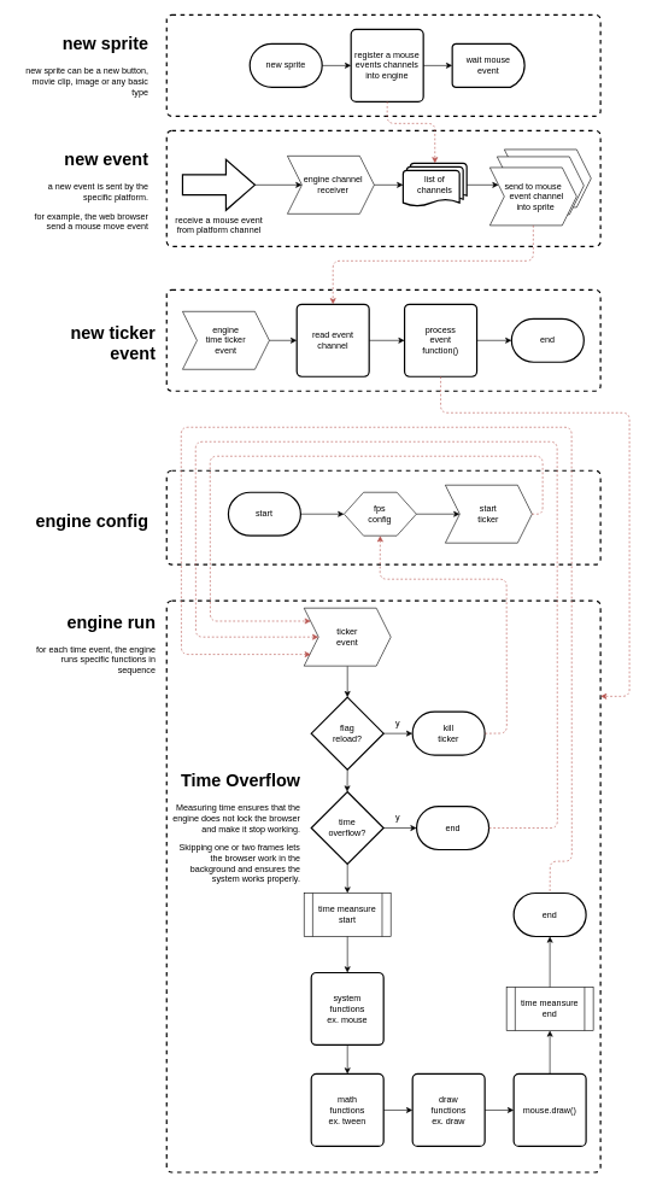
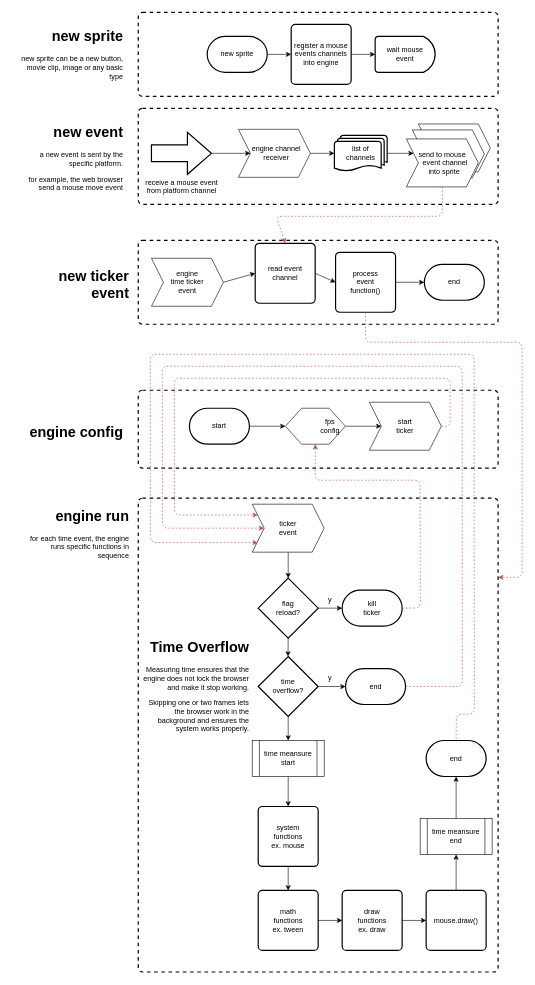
  <mxCell id="0" />
  <mxCell id="1" parent="0" />
  <mxCell id="2" value="" style="group" parent="1" vertex="1" connectable="0"><mxGeometry x="230" y="20" width="600" height="140" as="geometry" /></mxCell>
  <mxCell id="3" value="" style="rounded=1;whiteSpace=wrap;html=1;absoluteArcSize=1;arcSize=14;strokeWidth=2;dashed=1;" parent="2" vertex="1"><mxGeometry width="600" height="140" as="geometry" /></mxCell>
  <mxCell id="4" value="" style="rounded=1;whiteSpace=wrap;html=1;absoluteArcSize=1;arcSize=14;strokeWidth=2;dashed=1;" parent="1" vertex="1"><mxGeometry x="230" y="830" width="600" height="790" as="geometry" /></mxCell>
  <mxCell id="5" value="" style="group;strokeColor=none;" parent="1" vertex="1" connectable="0"><mxGeometry x="230" y="180" width="600" height="160" as="geometry" /></mxCell>
  <mxCell id="6" value="" style="rounded=1;whiteSpace=wrap;html=1;absoluteArcSize=1;arcSize=14;strokeWidth=2;dashed=1;" parent="5" vertex="1"><mxGeometry width="600" height="160" as="geometry" /></mxCell>
  <mxCell id="7" value="" style="group" parent="5" vertex="1" connectable="0"><mxGeometry x="22" y="26" width="565" height="105" as="geometry" /></mxCell>
  <mxCell id="8" value="receive a mouse event&lt;br&gt;from platform channel" style="verticalLabelPosition=bottom;verticalAlign=top;html=1;strokeWidth=2;shape=mxgraph.arrows2.arrow;dy=0.6;dx=40;notch=0;" parent="7" vertex="1"><mxGeometry y="14" width="100" height="70" as="geometry" /></mxCell>
  <mxCell id="9" value="&amp;nbsp; engine channel&lt;br&gt;&amp;nbsp; receiver" style="shape=step;perimeter=stepPerimeter;whiteSpace=wrap;html=1;fixedSize=1;" parent="7" vertex="1"><mxGeometry x="145" y="9" width="120" height="80" as="geometry" /></mxCell>
  <mxCell id="10" value="list of&lt;br&gt;channels" style="strokeWidth=2;html=1;shape=mxgraph.flowchart.multi-document;whiteSpace=wrap;" parent="7" vertex="1"><mxGeometry x="305" y="19" width="88" height="60" as="geometry" /></mxCell>
  <mxCell id="11" value="" style="group" parent="7" vertex="1" connectable="0"><mxGeometry x="425" width="140" height="105" as="geometry" /></mxCell>
  <mxCell id="12" value="" style="shape=step;perimeter=stepPerimeter;whiteSpace=wrap;html=1;fixedSize=1;" parent="11" vertex="1"><mxGeometry x="20" width="120" height="80" as="geometry" /></mxCell>
  <mxCell id="13" value="" style="shape=step;perimeter=stepPerimeter;whiteSpace=wrap;html=1;fixedSize=1;" parent="11" vertex="1"><mxGeometry x="10" y="10" width="120" height="80" as="geometry" /></mxCell>
  <mxCell id="14" value="send to mouse&lt;br&gt;&amp;nbsp; &amp;nbsp;event channel&lt;br&gt;&amp;nbsp; into sprite" style="shape=step;perimeter=stepPerimeter;whiteSpace=wrap;html=1;fixedSize=1;" parent="11" vertex="1"><mxGeometry y="25" width="120" height="80" as="geometry" /></mxCell>
  <mxCell id="15" value="" style="endArrow=classic;html=1;entryX=0;entryY=0.5;entryDx=0;entryDy=0;exitX=1;exitY=0.5;exitDx=0;exitDy=0;exitPerimeter=0;" parent="7" source="8" target="9" edge="1"><mxGeometry width="50" height="50" relative="1" as="geometry"><mxPoint x="-195" y="184" as="sourcePoint" /><mxPoint x="-145" y="134" as="targetPoint" /></mxGeometry></mxCell>
  <mxCell id="16" value="" style="endArrow=classic;html=1;entryX=0;entryY=0.5;entryDx=0;entryDy=0;entryPerimeter=0;exitX=1;exitY=0.5;exitDx=0;exitDy=0;" parent="7" source="9" target="10" edge="1"><mxGeometry width="50" height="50" relative="1" as="geometry"><mxPoint x="-195" y="184" as="sourcePoint" /><mxPoint x="-145" y="134" as="targetPoint" /></mxGeometry></mxCell>
  <mxCell id="17" value="" style="endArrow=classic;html=1;entryX=0;entryY=0.25;entryDx=0;entryDy=0;exitX=1;exitY=0.5;exitDx=0;exitDy=0;exitPerimeter=0;" parent="7" source="10" target="14" edge="1"><mxGeometry width="50" height="50" relative="1" as="geometry"><mxPoint x="-195" y="184" as="sourcePoint" /><mxPoint x="-145" y="134" as="targetPoint" /></mxGeometry></mxCell>
  <mxCell id="18" value="" style="group" parent="1" vertex="1" connectable="0"><mxGeometry x="230" y="400" width="600" height="140" as="geometry" /></mxCell>
  <mxCell id="19" value="" style="rounded=1;whiteSpace=wrap;html=1;absoluteArcSize=1;arcSize=14;strokeWidth=2;dashed=1;" parent="18" vertex="1"><mxGeometry width="600" height="140" as="geometry" /></mxCell>
  <mxCell id="20" value="engine&lt;br&gt;time ticker&lt;br&gt;event" style="shape=step;perimeter=stepPerimeter;whiteSpace=wrap;html=1;fixedSize=1;" parent="18" vertex="1"><mxGeometry x="22" y="30" width="120" height="80" as="geometry" /></mxCell>
- <mxCell id="21" value="read event channel" style="rounded=1;whiteSpace=wrap;html=1;absoluteArcSize=1;arcSize=14;strokeWidth=2;" parent="18" vertex="1"><mxGeometry x="180" y="20" width="100" height="100" as="geometry" /></mxCell>
+ <mxCell id="21" value="read event channel" style="rounded=1;whiteSpace=wrap;html=1;absoluteArcSize=1;arcSize=14;strokeWidth=2;" parent="18" vertex="1"><mxGeometry x="195" y="5" width="100" height="100" as="geometry" /></mxCell>
  <mxCell id="22" value="&lt;div&gt;process&lt;/div&gt;event&lt;br&gt;function()" style="rounded=1;whiteSpace=wrap;html=1;absoluteArcSize=1;arcSize=14;strokeWidth=2;" parent="18" vertex="1"><mxGeometry x="329" y="20" width="100" height="100" as="geometry" /></mxCell>
  <mxCell id="23" value="end" style="strokeWidth=2;html=1;shape=mxgraph.flowchart.terminator;whiteSpace=wrap;" parent="18" vertex="1"><mxGeometry x="477" y="40" width="100" height="60" as="geometry" /></mxCell>
  <mxCell id="24" value="" style="endArrow=classic;html=1;entryX=0;entryY=0.5;entryDx=0;entryDy=0;exitX=1;exitY=0.5;exitDx=0;exitDy=0;" parent="18" source="20" target="21" edge="1"><mxGeometry width="50" height="50" relative="1" as="geometry"><mxPoint x="-173" y="190" as="sourcePoint" /><mxPoint x="-123" y="140" as="targetPoint" /></mxGeometry></mxCell>
  <mxCell id="25" value="" style="endArrow=classic;html=1;entryX=0;entryY=0.5;entryDx=0;entryDy=0;exitX=1;exitY=0.5;exitDx=0;exitDy=0;" parent="18" source="21" target="22" edge="1"><mxGeometry width="50" height="50" relative="1" as="geometry"><mxPoint x="-173" y="190" as="sourcePoint" /><mxPoint x="-123" y="140" as="targetPoint" /></mxGeometry></mxCell>
  <mxCell id="26" value="" style="endArrow=classic;html=1;entryX=0;entryY=0.5;entryDx=0;entryDy=0;entryPerimeter=0;exitX=1;exitY=0.5;exitDx=0;exitDy=0;" parent="18" source="22" target="23" edge="1"><mxGeometry width="50" height="50" relative="1" as="geometry"><mxPoint x="-173" y="190" as="sourcePoint" /><mxPoint x="-123" y="140" as="targetPoint" /></mxGeometry></mxCell>
  <mxCell id="27" value="new sprite" style="strokeWidth=2;html=1;shape=mxgraph.flowchart.terminator;whiteSpace=wrap;" parent="1" vertex="1"><mxGeometry x="345" y="60" width="100" height="60" as="geometry" /></mxCell>
  <mxCell id="28" value="register a mouse events channels into engine" style="rounded=1;whiteSpace=wrap;html=1;absoluteArcSize=1;arcSize=14;strokeWidth=2;" parent="1" vertex="1"><mxGeometry x="485" y="40" width="100" height="100" as="geometry" /></mxCell>
  <mxCell id="29" value="wait mouse&lt;br&gt;event" style="strokeWidth=2;html=1;shape=mxgraph.flowchart.delay;whiteSpace=wrap;" parent="1" vertex="1"><mxGeometry x="625" y="60" width="100" height="60" as="geometry" /></mxCell>
  <mxCell id="30" value="" style="endArrow=classic;html=1;entryX=0;entryY=0.5;entryDx=0;entryDy=0;exitX=1;exitY=0.5;exitDx=0;exitDy=0;exitPerimeter=0;" parent="1" source="27" target="28" edge="1"><mxGeometry width="50" height="50" relative="1" as="geometry"><mxPoint x="245" y="210" as="sourcePoint" /><mxPoint x="295" y="160" as="targetPoint" /></mxGeometry></mxCell>
  <mxCell id="31" value="" style="endArrow=classic;html=1;entryX=0;entryY=0.5;entryDx=0;entryDy=0;entryPerimeter=0;exitX=1;exitY=0.5;exitDx=0;exitDy=0;" parent="1" source="28" target="29" edge="1"><mxGeometry width="50" height="50" relative="1" as="geometry"><mxPoint x="245" y="210" as="sourcePoint" /><mxPoint x="295" y="160" as="targetPoint" /></mxGeometry></mxCell>
- <mxCell id="32" value="" style="endArrow=classic;html=1;entryX=0.5;entryY=0;entryDx=0;entryDy=0;entryPerimeter=0;exitX=0.5;exitY=1;exitDx=0;exitDy=0;dashed=1;fillColor=#f8cecc;strokeColor=#b85450;" parent="1" source="28" target="10" edge="1"><mxGeometry width="50" height="50" relative="1" as="geometry"><mxPoint x="57" y="390" as="sourcePoint" /><mxPoint x="107" y="340" as="targetPoint" /><Array as="points"><mxPoint x="535" y="170" /><mxPoint x="601" y="170" /></Array></mxGeometry></mxCell>
  <mxCell id="33" value="" style="endArrow=classic;html=1;entryX=0.5;entryY=0;entryDx=0;entryDy=0;exitX=0.5;exitY=1;exitDx=0;exitDy=0;dashed=1;fillColor=#f8cecc;strokeColor=#b85450;" parent="1" source="14" target="21" edge="1"><mxGeometry width="50" height="50" relative="1" as="geometry"><mxPoint x="57" y="550" as="sourcePoint" /><mxPoint x="107" y="500" as="targetPoint" /><Array as="points"><mxPoint x="737" y="360" /><mxPoint x="460" y="360" /></Array></mxGeometry></mxCell>
  <mxCell id="34" value="" style="group" parent="1" vertex="1" connectable="0"><mxGeometry x="230" y="640" width="600" height="944" as="geometry" /></mxCell>
  <mxCell id="35" value="" style="rounded=1;whiteSpace=wrap;html=1;absoluteArcSize=1;arcSize=14;strokeWidth=2;dashed=1;" parent="34" vertex="1"><mxGeometry y="10" width="600" height="130" as="geometry" /></mxCell>
  <mxCell id="36" value="start" style="strokeWidth=2;html=1;shape=mxgraph.flowchart.terminator;whiteSpace=wrap;" parent="34" vertex="1"><mxGeometry x="85.33" y="40" width="100" height="60" as="geometry" /></mxCell>
  <mxCell id="37" value="" style="verticalLabelPosition=bottom;verticalAlign=top;html=1;shape=hexagon;perimeter=hexagonPerimeter2;arcSize=6;size=0.27;" parent="34" vertex="1"><mxGeometry x="245.33" y="40" width="100" height="60" as="geometry" /></mxCell>
  <mxCell id="38" value="system &lt;br&gt;functions&lt;br&gt;ex. mouse" style="rounded=1;whiteSpace=wrap;html=1;absoluteArcSize=1;arcSize=14;strokeWidth=2;" parent="34" vertex="1"><mxGeometry x="200.0" y="704" width="100" height="100" as="geometry" /></mxCell>
  <mxCell id="39" value="math&lt;br&gt;functions&lt;br&gt;ex. tween" style="rounded=1;whiteSpace=wrap;html=1;absoluteArcSize=1;arcSize=14;strokeWidth=2;" parent="34" vertex="1"><mxGeometry x="200.0" y="844" width="100" height="100" as="geometry" /></mxCell>
  <mxCell id="40" value="draw&lt;br&gt;functions&lt;br&gt;ex. draw" style="rounded=1;whiteSpace=wrap;html=1;absoluteArcSize=1;arcSize=14;strokeWidth=2;" parent="34" vertex="1"><mxGeometry x="340.0" y="844" width="100" height="100" as="geometry" /></mxCell>
  <mxCell id="41" value="mouse.draw()" style="rounded=1;whiteSpace=wrap;html=1;absoluteArcSize=1;arcSize=14;strokeWidth=2;" parent="34" vertex="1"><mxGeometry x="480.0" y="844" width="100" height="100" as="geometry" /></mxCell>
  <mxCell id="42" value="" style="endArrow=none;html=1;entryX=0.5;entryY=1;entryDx=0;entryDy=0;exitX=0.5;exitY=0;exitDx=0;exitDy=0;startArrow=classic;startFill=1;" parent="34" source="39" target="38" edge="1"><mxGeometry width="50" height="50" relative="1" as="geometry"><mxPoint x="200.0" y="1014" as="sourcePoint" /><mxPoint x="250.0" y="964" as="targetPoint" /></mxGeometry></mxCell>
  <mxCell id="43" value="" style="endArrow=classic;html=1;exitX=1;exitY=0.5;exitDx=0;exitDy=0;entryX=0;entryY=0.5;entryDx=0;entryDy=0;startArrow=none;startFill=0;endFill=1;" parent="34" source="39" target="40" edge="1"><mxGeometry width="50" height="50" relative="1" as="geometry"><mxPoint x="200.0" y="1014" as="sourcePoint" /><mxPoint x="250.0" y="964" as="targetPoint" /></mxGeometry></mxCell>
  <mxCell id="44" value="" style="endArrow=none;html=1;entryX=1;entryY=0.5;entryDx=0;entryDy=0;exitX=0;exitY=0.5;exitDx=0;exitDy=0;startArrow=classic;startFill=1;" parent="34" source="41" target="40" edge="1"><mxGeometry width="50" height="50" relative="1" as="geometry"><mxPoint x="200.0" y="1014" as="sourcePoint" /><mxPoint x="250.0" y="964" as="targetPoint" /></mxGeometry></mxCell>
  <mxCell id="45" value="flag&lt;br&gt;reload?" style="strokeWidth=2;html=1;shape=mxgraph.flowchart.decision;whiteSpace=wrap;" parent="34" vertex="1"><mxGeometry x="200.0" y="323.33" width="100" height="100" as="geometry" /></mxCell>
  <mxCell id="46" value="" style="endArrow=classic;html=1;entryX=0;entryY=0.5;entryDx=0;entryDy=0;exitX=1;exitY=0.5;exitDx=0;exitDy=0;exitPerimeter=0;startArrow=none;startFill=0;endFill=1;" parent="34" source="36" target="37" edge="1"><mxGeometry width="50" height="50" relative="1" as="geometry"><mxPoint x="45.33" y="720" as="sourcePoint" /><mxPoint x="95.33" y="670" as="targetPoint" /></mxGeometry></mxCell>
  <mxCell id="47" value="time meansure&lt;br&gt;start" style="shape=process;whiteSpace=wrap;html=1;backgroundOutline=1;" parent="34" vertex="1"><mxGeometry x="190.0" y="594" width="120" height="60" as="geometry" /></mxCell>
  <mxCell id="48" value="start&lt;br&gt;ticker" style="shape=step;perimeter=stepPerimeter;whiteSpace=wrap;html=1;fixedSize=1;" parent="34" vertex="1"><mxGeometry x="385.33" y="30" width="120" height="80" as="geometry" /></mxCell>
  <mxCell id="49" value="" style="endArrow=none;html=1;entryX=0.5;entryY=1;entryDx=0;entryDy=0;startArrow=classic;startFill=1;" parent="34" target="62" edge="1"><mxGeometry width="50" height="50" relative="1" as="geometry"><mxPoint x="250.0" y="323.33" as="sourcePoint" /><mxPoint x="240.0" y="933.33" as="targetPoint" /></mxGeometry></mxCell>
  <mxCell id="50" value="time meansure&lt;br&gt;end" style="shape=process;whiteSpace=wrap;html=1;backgroundOutline=1;" parent="34" vertex="1"><mxGeometry x="470" y="724" width="120" height="60" as="geometry" /></mxCell>
  <mxCell id="51" value="" style="endArrow=classic;html=1;entryX=0.5;entryY=1;entryDx=0;entryDy=0;exitX=0.5;exitY=0;exitDx=0;exitDy=0;startArrow=none;startFill=0;endFill=1;" parent="34" source="41" target="50" edge="1"><mxGeometry width="50" height="50" relative="1" as="geometry"><mxPoint x="185.67" y="1014.67" as="sourcePoint" /><mxPoint x="235.67" y="964.67" as="targetPoint" /></mxGeometry></mxCell>
  <mxCell id="52" value="end" style="strokeWidth=2;html=1;shape=mxgraph.flowchart.terminator;whiteSpace=wrap;" parent="34" vertex="1"><mxGeometry x="480" y="594" width="100" height="60" as="geometry" /></mxCell>
  <mxCell id="53" value="" style="endArrow=classic;html=1;entryX=0.5;entryY=1;entryDx=0;entryDy=0;entryPerimeter=0;exitX=0.5;exitY=0;exitDx=0;exitDy=0;startArrow=none;startFill=0;endFill=1;" parent="34" source="50" target="52" edge="1"><mxGeometry width="50" height="50" relative="1" as="geometry"><mxPoint x="185.67" y="1014.67" as="sourcePoint" /><mxPoint x="235.67" y="964.67" as="targetPoint" /></mxGeometry></mxCell>
  <mxCell id="54" value="time&lt;br&gt;overflow?" style="strokeWidth=2;html=1;shape=mxgraph.flowchart.decision;whiteSpace=wrap;" parent="34" vertex="1"><mxGeometry x="200.0" y="454" width="100" height="100" as="geometry" /></mxCell>
  <mxCell id="55" value="" style="endArrow=none;html=1;entryX=0.5;entryY=1;entryDx=0;entryDy=0;entryPerimeter=0;startArrow=classic;startFill=1;" parent="34" target="45" edge="1"><mxGeometry width="50" height="50" relative="1" as="geometry"><mxPoint x="249.67" y="454" as="sourcePoint" /><mxPoint x="235.67" y="964" as="targetPoint" /></mxGeometry></mxCell>
  <mxCell id="56" value="" style="endArrow=none;html=1;entryX=0.5;entryY=1;entryDx=0;entryDy=0;entryPerimeter=0;exitX=0.5;exitY=0;exitDx=0;exitDy=0;startArrow=classic;startFill=1;" parent="34" source="47" target="54" edge="1"><mxGeometry width="50" height="50" relative="1" as="geometry"><mxPoint x="185.67" y="1014" as="sourcePoint" /><mxPoint x="235.67" y="964" as="targetPoint" /></mxGeometry></mxCell>
  <mxCell id="57" value="" style="endArrow=none;html=1;entryX=0.5;entryY=1;entryDx=0;entryDy=0;exitX=0.5;exitY=0;exitDx=0;exitDy=0;startArrow=classic;startFill=1;" parent="34" source="38" target="47" edge="1"><mxGeometry width="50" height="50" relative="1" as="geometry"><mxPoint x="249.67" y="694" as="sourcePoint" /><mxPoint x="235.67" y="964" as="targetPoint" /></mxGeometry></mxCell>
  <mxCell id="58" value="end" style="strokeWidth=2;html=1;shape=mxgraph.flowchart.terminator;whiteSpace=wrap;" parent="34" vertex="1"><mxGeometry x="345.67" y="474" width="100" height="60" as="geometry" /></mxCell>
  <mxCell id="59" value="" style="endArrow=classic;html=1;entryX=0;entryY=0.5;entryDx=0;entryDy=0;entryPerimeter=0;exitX=1;exitY=0.5;exitDx=0;exitDy=0;exitPerimeter=0;startArrow=none;startFill=0;endFill=1;" parent="34" source="54" target="58" edge="1"><mxGeometry width="50" height="50" relative="1" as="geometry"><mxPoint x="185.67" y="1014" as="sourcePoint" /><mxPoint x="235.67" y="964" as="targetPoint" /></mxGeometry></mxCell>
  <mxCell id="60" value="&lt;h1&gt;Time Overflow&lt;/h1&gt;&lt;p&gt;Measuring time ensures that the engine does not lock the browser and make it stop working.&lt;/p&gt;&lt;p&gt;Skipping one or two frames lets the browser work in the background and ensures the system works properly.&lt;/p&gt;" style="text;html=1;strokeColor=none;fillColor=none;spacing=5;spacingTop=-20;whiteSpace=wrap;overflow=hidden;rounded=0;align=right;" parent="34" vertex="1"><mxGeometry y="419" width="190" height="170" as="geometry" /></mxCell>
  <mxCell id="61" value="kill&lt;br&gt;ticker" style="strokeWidth=2;html=1;shape=mxgraph.flowchart.terminator;whiteSpace=wrap;" parent="34" vertex="1"><mxGeometry x="340.0" y="343.33" width="100" height="60" as="geometry" /></mxCell>
  <mxCell id="62" value="ticker&lt;br&gt;event" style="shape=step;perimeter=stepPerimeter;whiteSpace=wrap;html=1;fixedSize=1;" parent="34" vertex="1"><mxGeometry x="190.0" y="200" width="120" height="80" as="geometry" /></mxCell>
  <mxCell id="63" value="" style="endArrow=none;html=1;exitX=0;exitY=0.5;exitDx=0;exitDy=0;entryX=1;entryY=0.5;entryDx=0;entryDy=0;startArrow=classic;startFill=1;" parent="34" source="48" target="37" edge="1"><mxGeometry width="50" height="50" relative="1" as="geometry"><mxPoint x="235.33" y="370" as="sourcePoint" /><mxPoint x="135.33" y="330" as="targetPoint" /></mxGeometry></mxCell>
  <mxCell id="64" value="" style="endArrow=none;html=1;entryX=1;entryY=0.5;entryDx=0;entryDy=0;entryPerimeter=0;exitX=0;exitY=0.5;exitDx=0;exitDy=0;exitPerimeter=0;endFill=0;startArrow=classic;startFill=1;" parent="34" source="61" target="45" edge="1"><mxGeometry width="50" height="50" relative="1" as="geometry"><mxPoint x="0.33" y="1020" as="sourcePoint" /><mxPoint x="50.33" y="970" as="targetPoint" /></mxGeometry></mxCell>
  <mxCell id="65" value="" style="endArrow=none;dashed=1;html=1;entryX=1;entryY=0.5;entryDx=0;entryDy=0;entryPerimeter=0;exitX=0.5;exitY=1;exitDx=0;exitDy=0;startArrow=classic;startFill=1;fillColor=#f8cecc;strokeColor=#b85450;" parent="34" source="37" target="61" edge="1"><mxGeometry width="50" height="50" relative="1" as="geometry"><mxPoint x="470.33" y="270" as="sourcePoint" /><mxPoint x="50.33" y="970" as="targetPoint" /><Array as="points"><mxPoint x="295" y="160" /><mxPoint x="470" y="160" /><mxPoint x="470.33" y="373" /></Array></mxGeometry></mxCell>
  <mxCell id="66" value="" style="endArrow=classic;dashed=1;html=1;entryX=0.078;entryY=0.225;entryDx=0;entryDy=0;exitX=1;exitY=0.5;exitDx=0;exitDy=0;startArrow=none;startFill=0;endFill=1;entryPerimeter=0;fillColor=#f8cecc;strokeColor=#b85450;" parent="34" source="48" target="62" edge="1"><mxGeometry width="50" height="50" relative="1" as="geometry"><mxPoint x="0.33" y="290" as="sourcePoint" /><mxPoint x="50.33" y="970" as="targetPoint" /><Array as="points"><mxPoint x="520" y="70" /><mxPoint x="520" y="-10" /><mxPoint x="60" y="-10" /><mxPoint x="60.33" y="218" /></Array></mxGeometry></mxCell>
  <mxCell id="67" value="" style="endArrow=none;dashed=1;html=1;entryX=1;entryY=0.5;entryDx=0;entryDy=0;entryPerimeter=0;startArrow=classic;startFill=1;exitX=0;exitY=0.5;exitDx=0;exitDy=0;fillColor=#f8cecc;strokeColor=#b85450;" parent="34" source="62" target="58" edge="1"><mxGeometry width="50" height="50" relative="1" as="geometry"><mxPoint x="200.33" y="260" as="sourcePoint" /><mxPoint x="50.33" y="970" as="targetPoint" /><Array as="points"><mxPoint x="40.33" y="240" /><mxPoint x="40" y="-30" /><mxPoint x="540" y="-30" /><mxPoint x="540.33" y="504" /></Array></mxGeometry></mxCell>
  <mxCell id="68" value="" style="endArrow=none;dashed=1;html=1;entryX=0.5;entryY=0;entryDx=0;entryDy=0;entryPerimeter=0;exitX=0.078;exitY=0.8;exitDx=0;exitDy=0;exitPerimeter=0;startArrow=classic;startFill=1;fillColor=#f8cecc;strokeColor=#b85450;" parent="34" source="62" target="52" edge="1"><mxGeometry width="50" height="50" relative="1" as="geometry"><mxPoint x="0.33" y="1020" as="sourcePoint" /><mxPoint x="50.33" y="970" as="targetPoint" /><Array as="points"><mxPoint x="20.33" y="264" /><mxPoint x="20" y="-50" /><mxPoint x="560" y="-50" /><mxPoint x="560.33" y="550" /><mxPoint x="530.33" y="550" /></Array></mxGeometry></mxCell>
  <mxCell id="69" value="y" style="text;html=1;strokeColor=none;fillColor=none;align=center;verticalAlign=middle;whiteSpace=wrap;rounded=0;" parent="34" vertex="1"><mxGeometry x="300" y="350" width="40" height="20" as="geometry" /></mxCell>
  <mxCell id="70" value="y" style="text;html=1;strokeColor=none;fillColor=none;align=center;verticalAlign=middle;whiteSpace=wrap;rounded=0;" parent="34" vertex="1"><mxGeometry x="300" y="480" width="40" height="20" as="geometry" /></mxCell>
- <mxCell id="71" value="fps&lt;br&gt;config" style="text;html=1;strokeColor=none;fillColor=none;align=center;verticalAlign=middle;whiteSpace=wrap;rounded=0;dashed=1;" parent="34" vertex="1"><mxGeometry x="275.33" y="60" width="40" height="20" as="geometry" /></mxCell>
+ <mxCell id="71" value="fps&lt;br&gt;config" style="text;html=1;strokeColor=none;fillColor=none;align=center;verticalAlign=middle;whiteSpace=wrap;rounded=0;dashed=1;" parent="34" vertex="1"><mxGeometry x="300.33" y="60" width="40" height="20" as="geometry" /></mxCell>
  <mxCell id="72" value="" style="endArrow=classic;html=1;exitX=0.5;exitY=1;exitDx=0;exitDy=0;entryX=1;entryY=0.167;entryDx=0;entryDy=0;entryPerimeter=0;dashed=1;fillColor=#f8cecc;strokeColor=#b85450;" parent="1" source="22" target="4" edge="1"><mxGeometry width="50" height="50" relative="1" as="geometry"><mxPoint x="860" y="890" as="sourcePoint" /><mxPoint x="900" y="920" as="targetPoint" /><Array as="points"><mxPoint x="609" y="570" /><mxPoint x="870" y="570" /><mxPoint x="870" y="962" /></Array></mxGeometry></mxCell>
  <mxCell id="73" value="&lt;h1&gt;new sprite&lt;/h1&gt;&lt;p&gt;new sprite can be a new button, movie clip, image or any basic type&lt;/p&gt;" style="text;html=1;strokeColor=none;fillColor=none;spacing=5;spacingTop=-20;whiteSpace=wrap;overflow=hidden;rounded=0;dashed=1;align=right;" parent="1" vertex="1"><mxGeometry x="20" y="40" width="190" height="100" as="geometry" /></mxCell>
  <mxCell id="74" value="&lt;h1&gt;new event&lt;/h1&gt;&lt;p&gt;a new event is sent by the specific platform.&lt;/p&gt;&lt;p&gt;&lt;span&gt;for example, the web browser send a mouse move event&lt;/span&gt;&lt;br&gt;&lt;/p&gt;" style="text;html=1;strokeColor=none;fillColor=none;spacing=5;spacingTop=-20;whiteSpace=wrap;overflow=hidden;rounded=0;dashed=1;align=right;" parent="1" vertex="1"><mxGeometry x="20" y="200" width="190" height="120" as="geometry" /></mxCell>
  <mxCell id="75" value="&lt;h1&gt;new ticker event&lt;/h1&gt;" style="text;html=1;strokeColor=none;fillColor=none;spacing=5;spacingTop=-20;whiteSpace=wrap;overflow=hidden;rounded=0;dashed=1;align=right;" parent="1" vertex="1"><mxGeometry x="30" y="440" width="190" height="70" as="geometry" /></mxCell>
  <mxCell id="76" value="&lt;h1&gt;engine config&lt;/h1&gt;" style="text;html=1;strokeColor=none;fillColor=none;spacing=5;spacingTop=-20;whiteSpace=wrap;overflow=hidden;rounded=0;dashed=1;align=right;" parent="1" vertex="1"><mxGeometry x="20" y="700" width="190" height="40" as="geometry" /></mxCell>
  <mxCell id="77" value="&lt;h1&gt;engine run&lt;/h1&gt;&lt;div&gt;for each time event, the engine runs specific functions in sequence&lt;br&gt;&lt;/div&gt;" style="text;html=1;strokeColor=none;fillColor=none;spacing=5;spacingTop=-20;whiteSpace=wrap;overflow=hidden;rounded=0;dashed=1;align=right;" parent="1" vertex="1"><mxGeometry y="840" width="190" height="100" as="geometry" x="30" /></mxCell>
